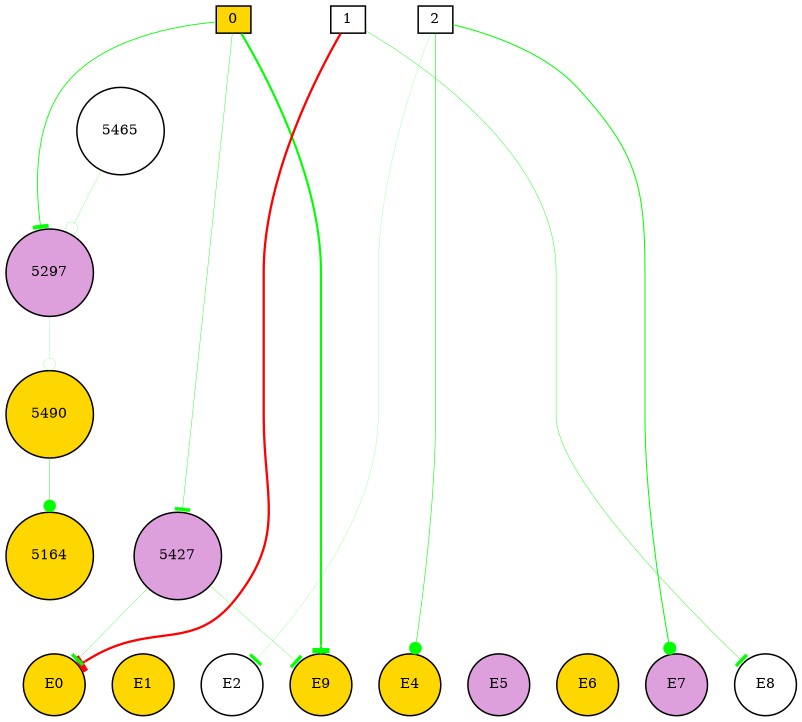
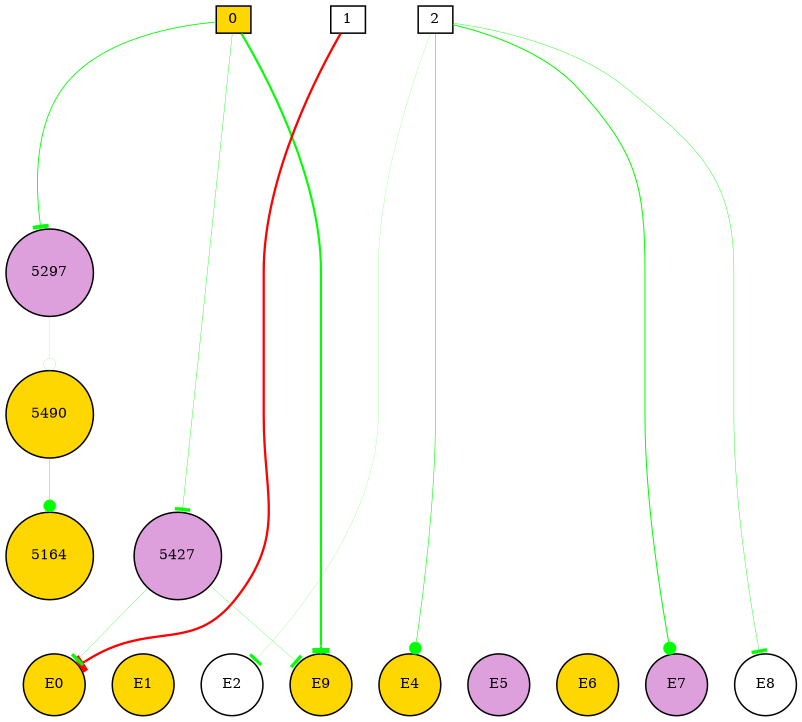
  digraph {
    node [fillcolor=gold fontsize=9 shape=circle style=filled]
    edge [style=solid color=green]
    0 [height=0.2 shape=box width=0.2]
    1 [fillcolor=white height=0.2 shape=box width=0.2]
    2 [fillcolor=white height=0.2 shape=box width=0.2]
    E0 [height=0.2 width=0.2]
    E1 [height=0.2 width=0.2]
    E2 [fillcolor=white height=0.2 width=0.2]
    n7 [height=0.2 label=E9 width=0.2]
    E4 [height=0.2 width=0.2]
    E5 [fillcolor=plum height=0.2 width=0.2]
    E6 [height=0.2 width=0.2]
    E7 [fillcolor=plum height=0.2 width=0.2]
    E8 [fillcolor=white height=0.2 width=0.2]
    5427 [fillcolor=plum height=0.2 width=0.2]
    5297 [fillcolor=plum height=0.2 width=0.2]
    5164 [height=0.2 width=0.2]
    5490 [height=0.2 width=0.2]
-   5465 [fillcolor=white height=0.2 width=0.2]
    subgraph sub_1 {
      rank=source
      0
      1
      2
    }
    subgraph sub_2 {
      rank=sink
      E0
      E1
      E2
      n7
      E4
      E5
      E6
      E7
      E8
    }
    0 -> 1 [style=invis color=""]
    0 -> n7 [arrowhead=tee penwidth=1.4164219260133697]
    0 -> 5427 [arrowhead=tee penwidth=0.2601974042560831]
    0 -> 5297 [arrowhead=tee penwidth=0.5741969450939816]
    1 -> 2 [style=invis color=""]
    1 -> E0 [arrowhead=tee color=red penwidth=1.5259302874502532]
-   1 -> E8 [arrowhead=tee penwidth=0.2737850916902086]
+   2 -> E8 [arrowhead=tee penwidth=0.2737850916902086]
    2 -> E2 [arrowhead=tee penwidth=0.10615965442471502]
    2 -> E4 [arrowhead=dot penwidth=0.3876687973729407]
    2 -> E7 [arrowhead=dot penwidth=0.6723008889763613]
    E0 -> E1 [style=invis color=""]
    E1 -> E2 [style=invis color=""]
    E2 -> n7 [style=invis color=""]
    n7 -> E4 [style=invis color=""]
    E4 -> E5 [style=invis color=""]
    E5 -> E6 [style=invis color=""]
    E6 -> E7 [style=invis color=""]
    E7 -> E8 [style=invis color=""]
    5427 -> E0 [arrowhead=tee penwidth=0.1785340114638796]
    5427 -> n7 [arrowhead=tee penwidth=0.1753689528029599]
    5297 -> 5490 [arrowhead=odot penwidth=0.1091568082248666]
    5490 -> 5164 [arrowhead=dot penwidth=0.27148977211309877]
-   5465 -> 5297 [arrowhead=odot penwidth=0.1296004881579121]
  }
